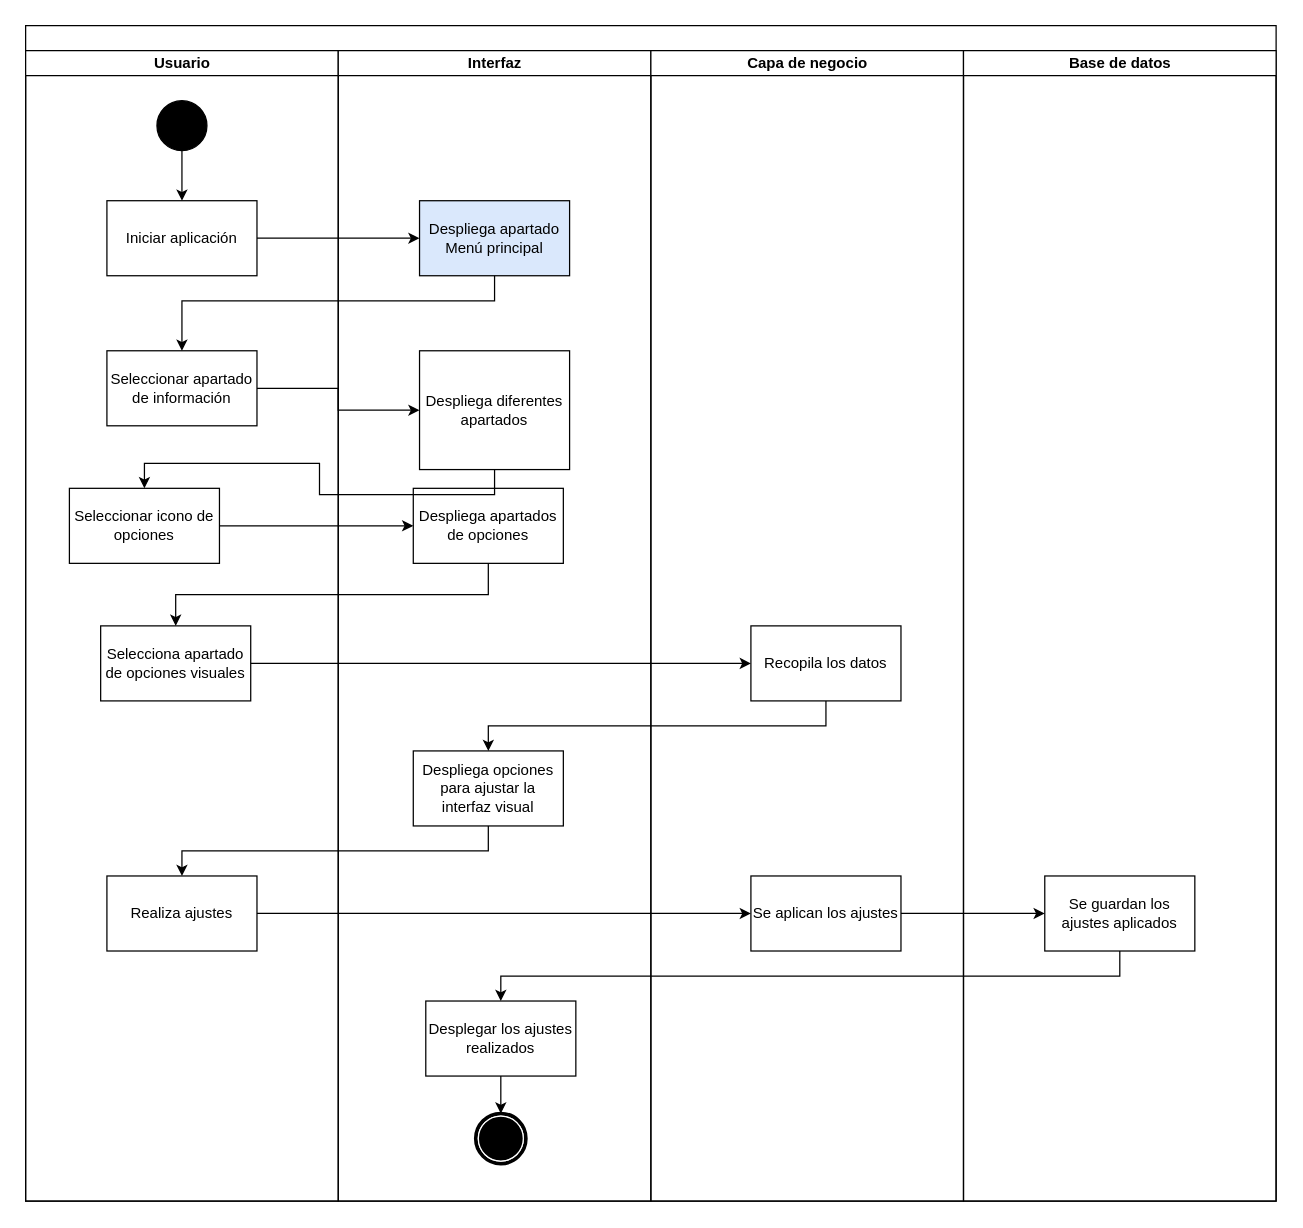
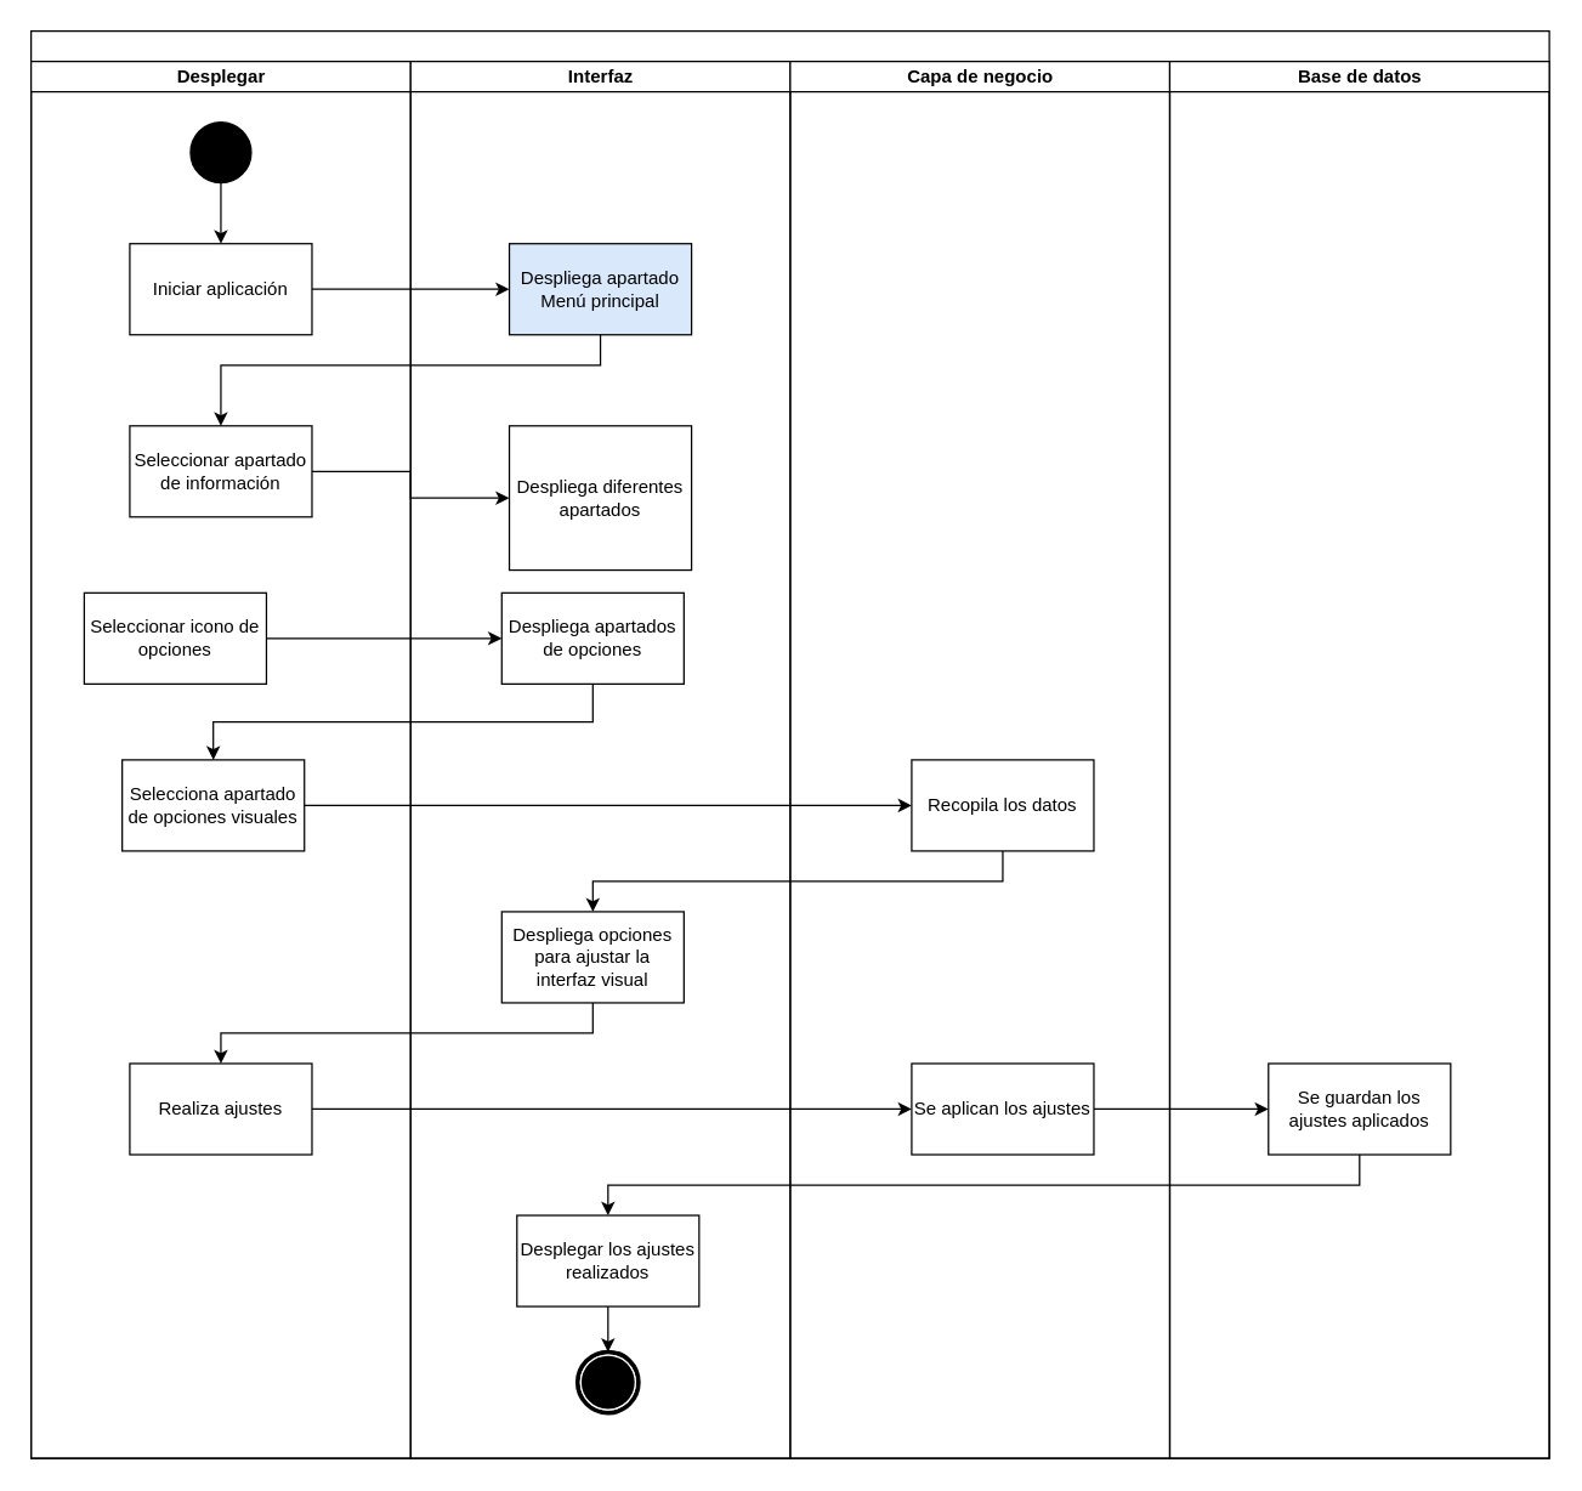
  <mxCell id="0" />
  <mxCell id="1" parent="0" />
  <mxCell id="2" value="" style="swimlane;html=1;childLayout=stackLayout;startSize=20;rounded=0;shadow=0;comic=0;labelBackgroundColor=none;strokeWidth=1;fontFamily=Verdana;fontSize=12;align=center;direction=east;" vertex="1" parent="1"><mxGeometry x="20" y="20" width="1000" height="940" as="geometry"><mxRectangle y="20" width="70" height="30" as="alternateBounds" /></mxGeometry></mxCell>
- <mxCell id="3" value="Usuario" style="swimlane;html=1;startSize=20;" vertex="1" parent="2"><mxGeometry y="20" width="250" height="920" as="geometry" /></mxCell>
+ <mxCell id="3" value="Desplegar" style="swimlane;html=1;startSize=20;" vertex="1" parent="2"><mxGeometry y="20" width="250" height="920" as="geometry" /></mxCell>
  <mxCell id="4" style="edgeStyle=orthogonalEdgeStyle;rounded=0;orthogonalLoop=1;jettySize=auto;html=1;entryX=0.5;entryY=0;entryDx=0;entryDy=0;" edge="1" parent="3" source="5" target="6"><mxGeometry relative="1" as="geometry" /></mxCell>
  <mxCell id="5" value="" style="ellipse;whiteSpace=wrap;html=1;rounded=0;shadow=0;comic=0;labelBackgroundColor=none;strokeWidth=1;fillColor=#000000;fontFamily=Verdana;fontSize=12;align=center;" vertex="1" parent="3"><mxGeometry x="105" y="40" width="40" height="40" as="geometry" /></mxCell>
  <mxCell id="6" value="Iniciar aplicación" style="rounded=0;whiteSpace=wrap;html=1;" vertex="1" parent="3"><mxGeometry x="65" y="120" width="120" height="60" as="geometry" /></mxCell>
  <mxCell id="7" value="Seleccionar apartado de información" style="whiteSpace=wrap;html=1;rounded=0;" vertex="1" parent="3"><mxGeometry x="65" y="240" width="120" height="60" as="geometry" /></mxCell>
  <mxCell id="8" value="Seleccionar icono de opciones" style="whiteSpace=wrap;html=1;rounded=0;" vertex="1" parent="3"><mxGeometry x="35" y="350" width="120" height="60" as="geometry" /></mxCell>
  <mxCell id="9" value="Selecciona apartado de opciones visuales" style="whiteSpace=wrap;html=1;rounded=0;" vertex="1" parent="3"><mxGeometry x="60" y="460" width="120" height="60" as="geometry" /></mxCell>
  <mxCell id="10" value="Realiza ajustes" style="whiteSpace=wrap;html=1;rounded=0;" vertex="1" parent="3"><mxGeometry x="65" y="660" width="120" height="60" as="geometry" /></mxCell>
  <mxCell id="11" value="Interfaz" style="swimlane;html=1;startSize=20;" vertex="1" parent="2"><mxGeometry x="250" y="20" width="250" height="920" as="geometry" /></mxCell>
  <mxCell id="12" value="Despliega apartado Menú principal" style="rounded=0;whiteSpace=wrap;html=1;fillColor=#dae8fc;" vertex="1" parent="11"><mxGeometry x="65" y="120" width="120" height="60" as="geometry" /></mxCell>
  <mxCell id="13" value="&lt;div&gt;Despliega diferentes apartados&lt;/div&gt;" style="whiteSpace=wrap;html=1;rounded=0;" vertex="1" parent="11"><mxGeometry x="65" y="240" width="120" height="95" as="geometry" /></mxCell>
  <mxCell id="14" value="&lt;div&gt;Despliega apartados de opciones&lt;br&gt;&lt;/div&gt;" style="whiteSpace=wrap;html=1;rounded=0;" vertex="1" parent="11"><mxGeometry x="60" y="350" width="120" height="60" as="geometry" /></mxCell>
  <mxCell id="15" value="&lt;div&gt;Despliega opciones para ajustar la interfaz visual&lt;br&gt;&lt;/div&gt;" style="whiteSpace=wrap;html=1;rounded=0;" vertex="1" parent="11"><mxGeometry x="60" y="560" width="120" height="60" as="geometry" /></mxCell>
  <mxCell id="16" value="" style="shape=mxgraph.bpmn.shape;html=1;verticalLabelPosition=bottom;labelBackgroundColor=#ffffff;verticalAlign=top;perimeter=ellipsePerimeter;outline=end;symbol=terminate;rounded=0;shadow=0;comic=0;strokeWidth=1;fontFamily=Verdana;fontSize=12;align=center;" vertex="1" parent="11"><mxGeometry x="110" y="850" width="40" height="40" as="geometry" /></mxCell>
  <mxCell id="17" style="edgeStyle=orthogonalEdgeStyle;rounded=0;orthogonalLoop=1;jettySize=auto;html=1;exitX=0.5;exitY=1;exitDx=0;exitDy=0;entryX=0.5;entryY=0;entryDx=0;entryDy=0;" edge="1" parent="11" source="18" target="16"><mxGeometry relative="1" as="geometry" /></mxCell>
  <mxCell id="18" value="Desplegar los ajustes realizados" style="whiteSpace=wrap;html=1;rounded=0;" vertex="1" parent="11"><mxGeometry x="70" y="760" width="120" height="60" as="geometry" /></mxCell>
  <mxCell id="19" value="Capa de negocio" style="swimlane;html=1;startSize=20;" vertex="1" parent="2"><mxGeometry x="500" y="20" width="250" height="920" as="geometry"><mxRectangle x="500" y="20" width="40" height="970" as="alternateBounds" /></mxGeometry></mxCell>
  <mxCell id="20" value="Recopila los datos" style="whiteSpace=wrap;html=1;rounded=0;" vertex="1" parent="19"><mxGeometry x="80" y="460" width="120" height="60" as="geometry" /></mxCell>
  <mxCell id="21" value="Se aplican los ajustes" style="whiteSpace=wrap;html=1;rounded=0;" vertex="1" parent="19"><mxGeometry x="80" y="660" width="120" height="60" as="geometry" /></mxCell>
  <mxCell id="22" value="Base de datos" style="swimlane;html=1;startSize=20;" vertex="1" parent="2"><mxGeometry x="750" y="20" width="250" height="920" as="geometry"><mxRectangle x="500" y="20" width="40" height="970" as="alternateBounds" /></mxGeometry></mxCell>
  <mxCell id="23" value="Se guardan los ajustes aplicados" style="whiteSpace=wrap;html=1;rounded=0;" vertex="1" parent="22"><mxGeometry x="65" y="660" width="120" height="60" as="geometry" /></mxCell>
  <mxCell id="24" style="edgeStyle=orthogonalEdgeStyle;rounded=0;orthogonalLoop=1;jettySize=auto;html=1;entryX=0;entryY=0.5;entryDx=0;entryDy=0;" edge="1" parent="2" source="6" target="12"><mxGeometry relative="1" as="geometry" /></mxCell>
  <mxCell id="25" value="" style="edgeStyle=orthogonalEdgeStyle;rounded=0;orthogonalLoop=1;jettySize=auto;html=1;" edge="1" parent="2" source="12" target="7"><mxGeometry relative="1" as="geometry"><Array as="points"><mxPoint x="375" y="220" /><mxPoint x="125" y="220" /></Array></mxGeometry></mxCell>
  <mxCell id="26" value="" style="edgeStyle=orthogonalEdgeStyle;rounded=0;orthogonalLoop=1;jettySize=auto;html=1;entryX=0;entryY=0.5;entryDx=0;entryDy=0;exitX=1;exitY=0.5;exitDx=0;exitDy=0;" edge="1" parent="2" source="7" target="13"><mxGeometry relative="1" as="geometry"><mxPoint x="210" y="290" as="sourcePoint" /><Array as="points" /></mxGeometry></mxCell>
- <mxCell id="27" style="edgeStyle=orthogonalEdgeStyle;rounded=0;orthogonalLoop=1;jettySize=auto;html=1;exitX=0.5;exitY=1;exitDx=0;exitDy=0;entryX=0.5;entryY=0;entryDx=0;entryDy=0;" edge="1" parent="2" source="13" target="8"><mxGeometry relative="1" as="geometry" /></mxCell>
  <mxCell id="28" style="edgeStyle=orthogonalEdgeStyle;rounded=0;orthogonalLoop=1;jettySize=auto;html=1;exitX=1;exitY=0.5;exitDx=0;exitDy=0;entryX=0;entryY=0.5;entryDx=0;entryDy=0;" edge="1" parent="2" source="8" target="14"><mxGeometry relative="1" as="geometry" /></mxCell>
  <mxCell id="29" style="edgeStyle=orthogonalEdgeStyle;rounded=0;orthogonalLoop=1;jettySize=auto;html=1;exitX=0.5;exitY=1;exitDx=0;exitDy=0;entryX=0.5;entryY=0;entryDx=0;entryDy=0;" edge="1" parent="2" source="14" target="9"><mxGeometry relative="1" as="geometry" /></mxCell>
  <mxCell id="30" style="edgeStyle=orthogonalEdgeStyle;rounded=0;orthogonalLoop=1;jettySize=auto;html=1;exitX=0.5;exitY=1;exitDx=0;exitDy=0;entryX=0.5;entryY=0;entryDx=0;entryDy=0;" edge="1" parent="2" source="20" target="15"><mxGeometry relative="1" as="geometry"><Array as="points"><mxPoint x="640" y="560" /><mxPoint x="370" y="560" /></Array></mxGeometry></mxCell>
  <mxCell id="31" style="edgeStyle=orthogonalEdgeStyle;rounded=0;orthogonalLoop=1;jettySize=auto;html=1;exitX=1;exitY=0.5;exitDx=0;exitDy=0;entryX=0;entryY=0.5;entryDx=0;entryDy=0;" edge="1" parent="2" source="9" target="20"><mxGeometry relative="1" as="geometry" /></mxCell>
  <mxCell id="32" style="edgeStyle=orthogonalEdgeStyle;rounded=0;orthogonalLoop=1;jettySize=auto;html=1;exitX=1;exitY=0.5;exitDx=0;exitDy=0;entryX=0;entryY=0.5;entryDx=0;entryDy=0;" edge="1" parent="2" source="10" target="21"><mxGeometry relative="1" as="geometry" /></mxCell>
  <mxCell id="33" style="edgeStyle=orthogonalEdgeStyle;rounded=0;orthogonalLoop=1;jettySize=auto;html=1;exitX=0.5;exitY=1;exitDx=0;exitDy=0;entryX=0.5;entryY=0;entryDx=0;entryDy=0;" edge="1" parent="2" source="15" target="10"><mxGeometry relative="1" as="geometry"><Array as="points"><mxPoint x="370" y="660" /><mxPoint x="125" y="660" /></Array></mxGeometry></mxCell>
  <mxCell id="34" style="edgeStyle=orthogonalEdgeStyle;rounded=0;orthogonalLoop=1;jettySize=auto;html=1;exitX=1;exitY=0.5;exitDx=0;exitDy=0;entryX=0;entryY=0.5;entryDx=0;entryDy=0;" edge="1" parent="2" source="21" target="23"><mxGeometry relative="1" as="geometry" /></mxCell>
  <mxCell id="35" style="edgeStyle=orthogonalEdgeStyle;rounded=0;orthogonalLoop=1;jettySize=auto;html=1;exitX=0.5;exitY=1;exitDx=0;exitDy=0;entryX=0.5;entryY=0;entryDx=0;entryDy=0;" edge="1" parent="2" source="23" target="18"><mxGeometry relative="1" as="geometry" /></mxCell>
